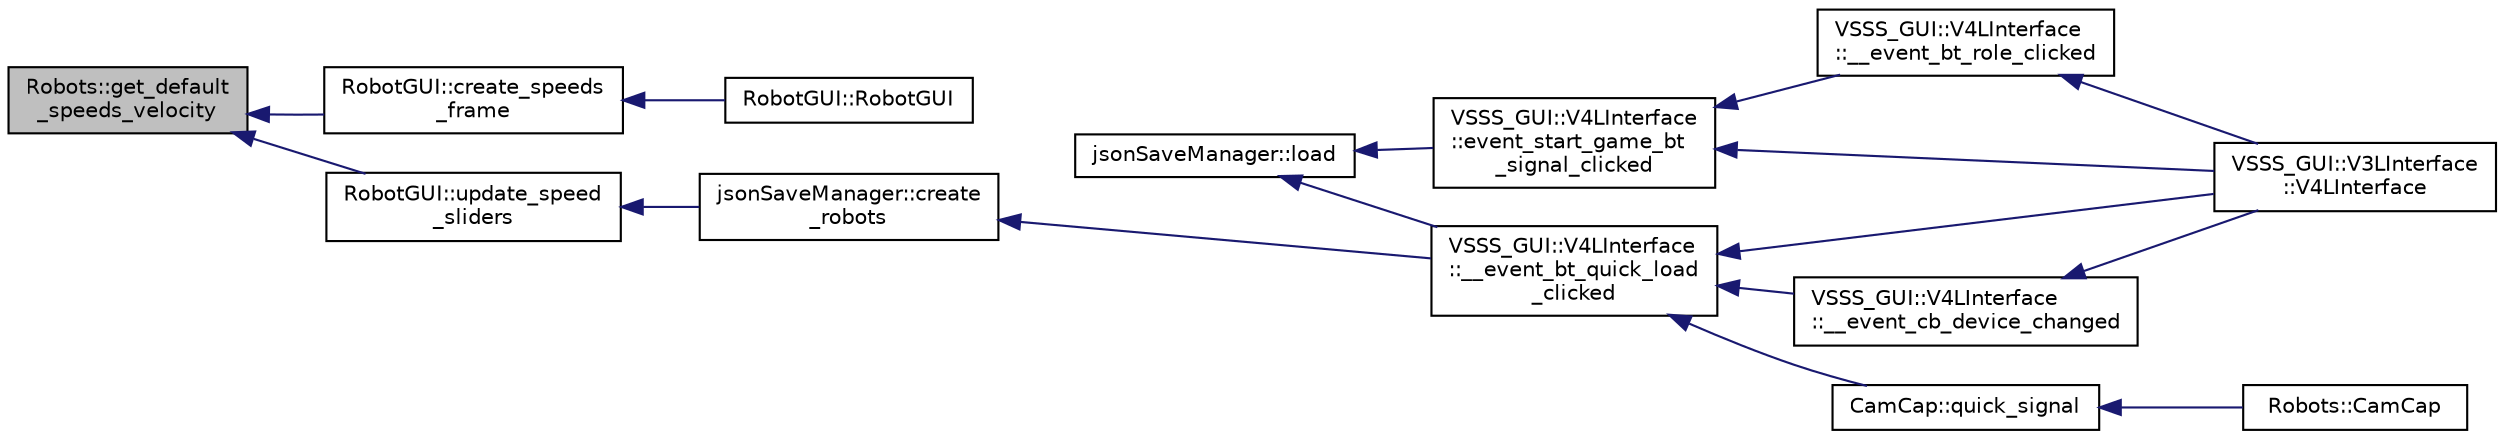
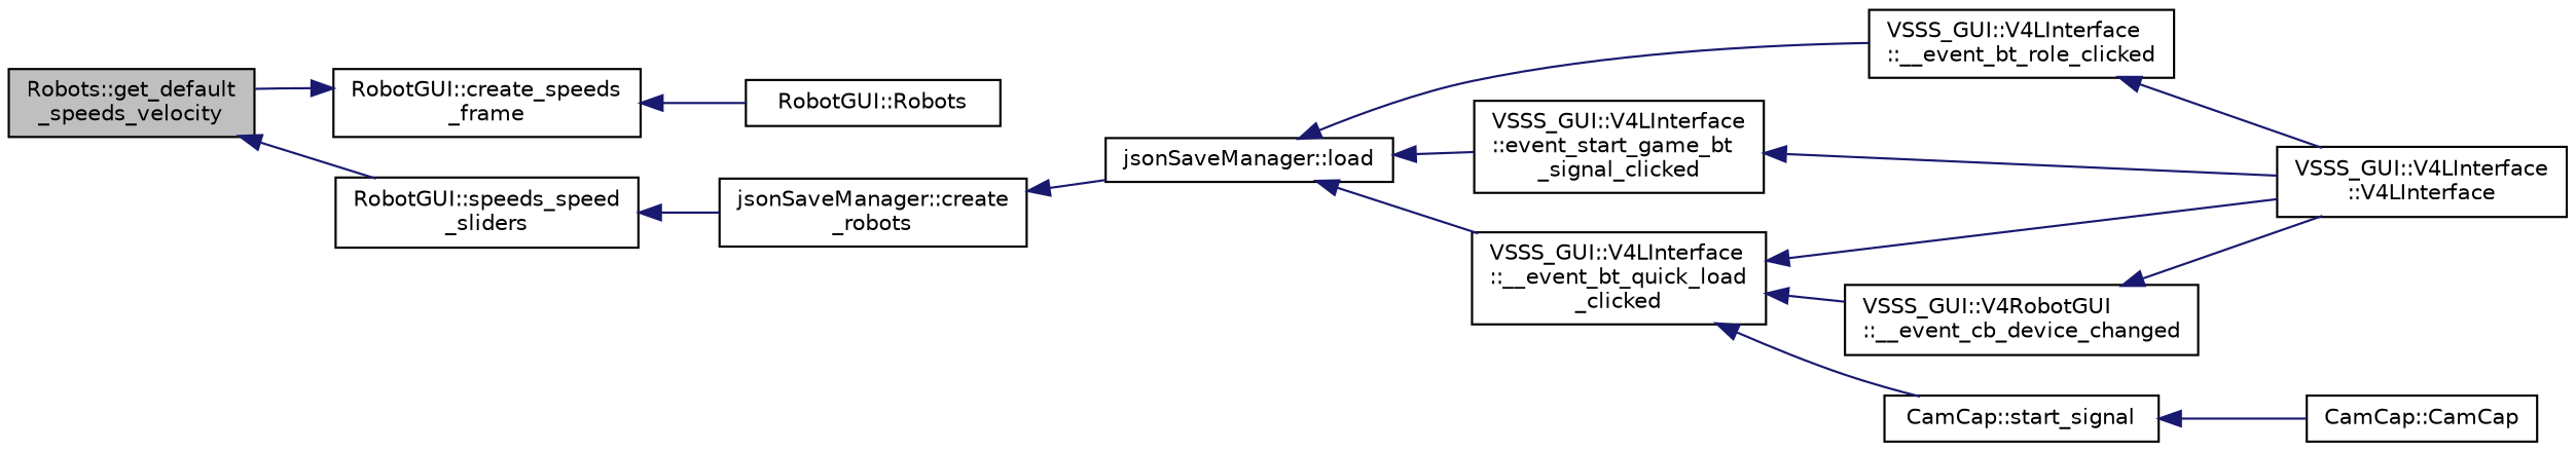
  digraph {
    rankdir=LR
    node [color=black fillcolor=white fontname=Helvetica fontsize=10 shape=record style=filled]
    edge [color=midnightblue dir=back fontname=Helvetica fontsize=10 labelfontname=Helvetica labelfontsize=10 style=solid]
    n1 [fillcolor=grey75 fontcolor=black height=0.2 label="Robots::get_default\l_speeds_velocity" width=0.4]
    n2 [height=0.2 label="RobotGUI::create_speeds\l_frame" width=0.4]
-   n3 [height=0.2 label="RobotGUI::update_speed\l_sliders" width=0.4]
-   n4 [height=0.2 label="RobotGUI::RobotGUI" width=0.4]
+   n3 [height=0.2 label="RobotGUI::speeds_speed\l_sliders" width=0.4]
+   n4 [height=0.2 label="RobotGUI::Robots" width=0.4]
    n5 [height=0.2 label="jsonSaveManager::create\l_robots" width=0.4]
    n6 [height=0.2 label="jsonSaveManager::load" width=0.4]
    n7 [height=0.2 label="VSSS_GUI::V4LInterface\l::__event_bt_role_clicked" width=0.4]
    n8 [height=0.2 label="VSSS_GUI::V4LInterface\l::__event_bt_quick_load\l_clicked" width=0.4]
    n9 [height=0.2 label="VSSS_GUI::V4LInterface\l::event_start_game_bt\l_signal_clicked" width=0.4]
-   n10 [height=0.2 label="VSSS_GUI::V3LInterface\l::V4LInterface" width=0.4]
-   n11 [height=0.2 label="CamCap::quick_signal" width=0.4]
-   n12 [height=0.2 label="VSSS_GUI::V4LInterface\l::__event_cb_device_changed" width=0.4]
-   n13 [height=0.2 label="Robots::CamCap" width=0.4]
-   n1 -> n2
+   n10 [height=0.2 label="VSSS_GUI::V4LInterface\l::V4LInterface" width=0.4]
+   n11 [height=0.2 label="CamCap::start_signal" width=0.4]
+   n12 [height=0.2 label="VSSS_GUI::V4RobotGUI\l::__event_cb_device_changed" width=0.4]
+   n13 [height=0.2 label="CamCap::CamCap" width=0.4]
+   n2 -> n1
    n1 -> n3
    n2 -> n4
    n3 -> n5
-   n5 -> n8
-   n9 -> n7
+   n5 -> n6
+   n6 -> n7
    n6 -> n8
    n6 -> n9
    n7 -> n10
    n8 -> n10
    n8 -> n11
    n8 -> n12
    n9 -> n10
    n11 -> n13
    n12 -> n10
  }
